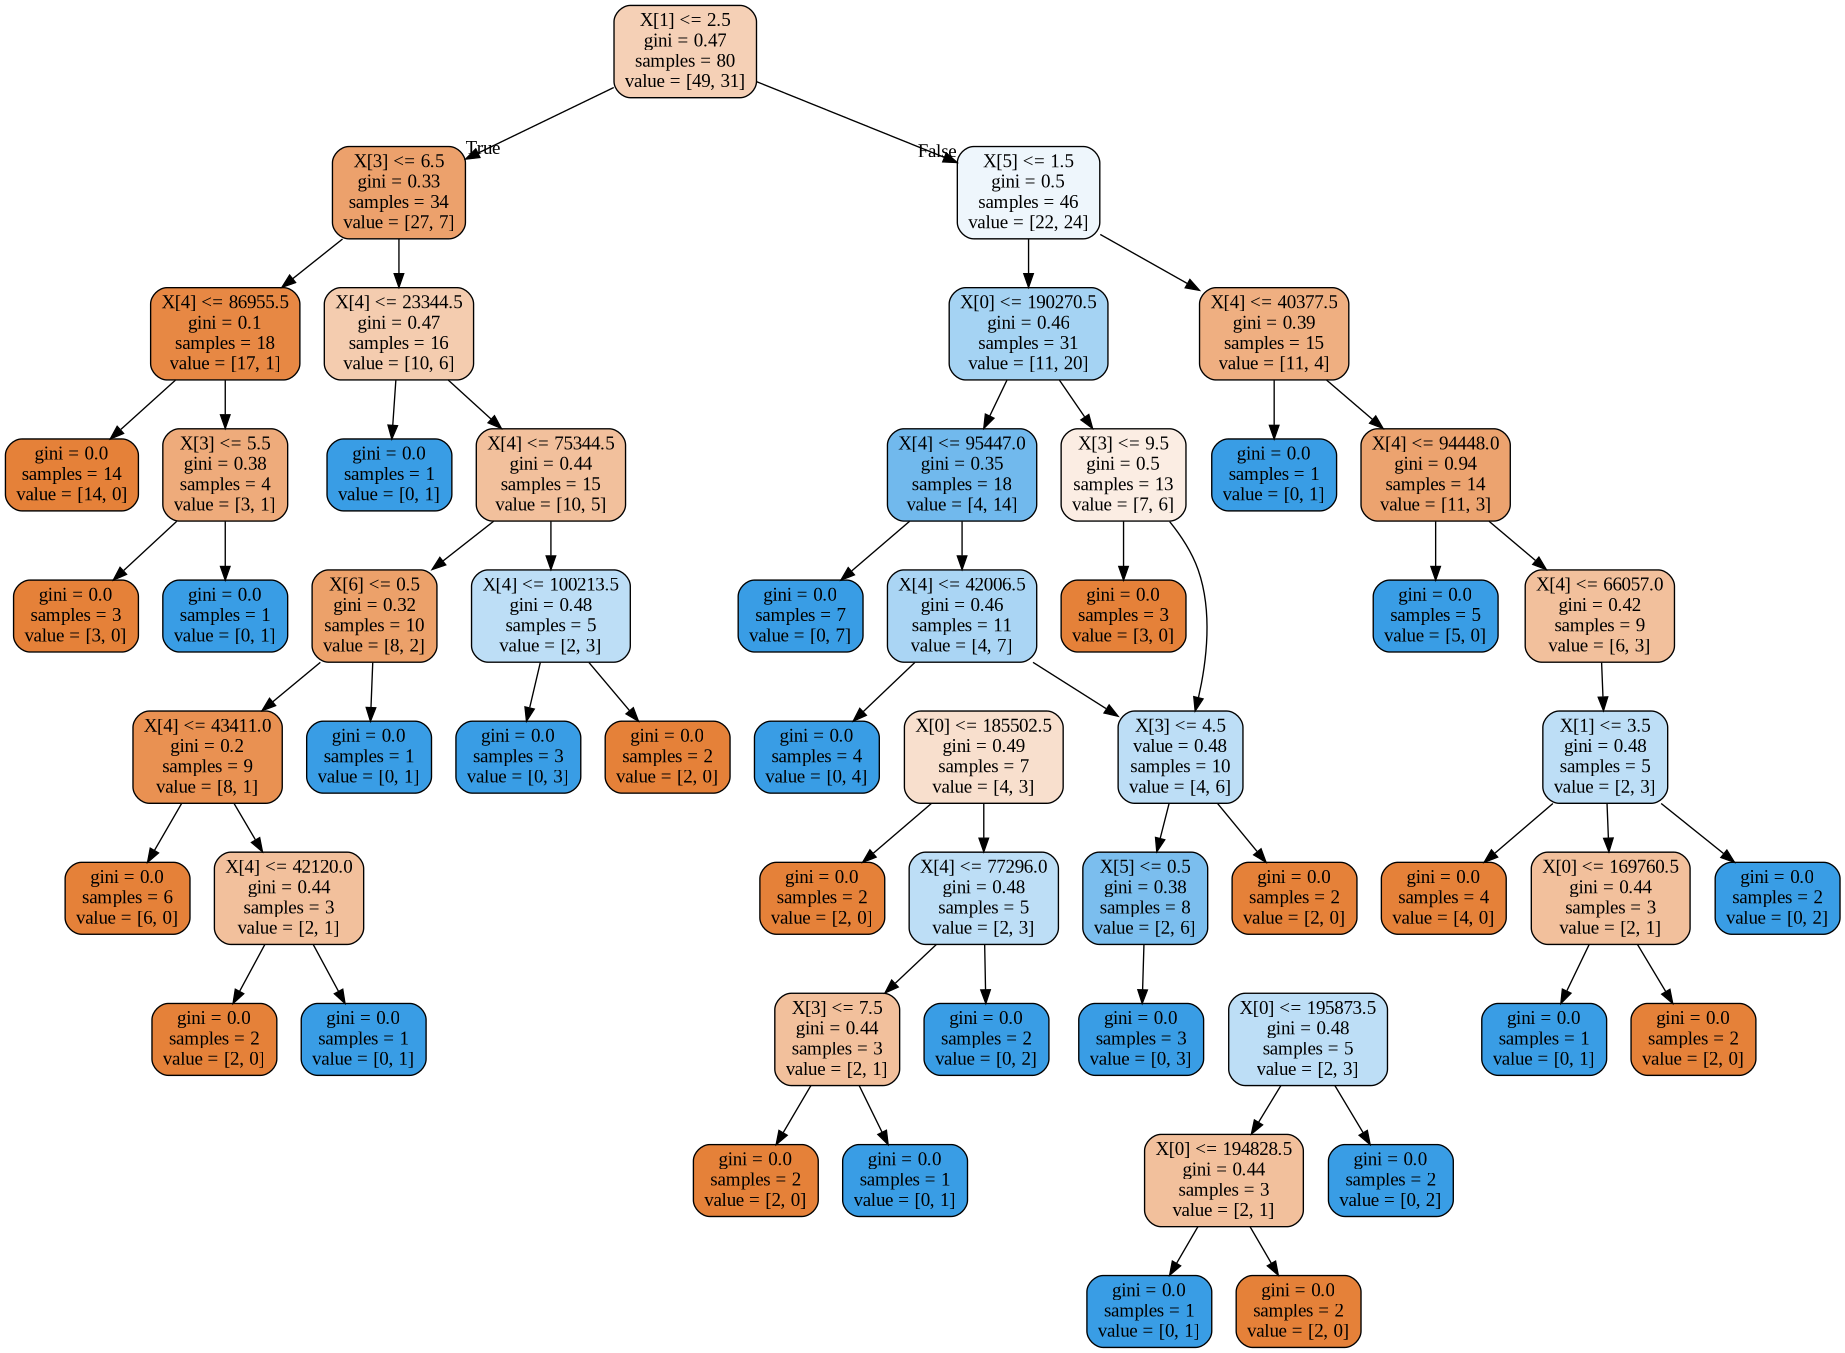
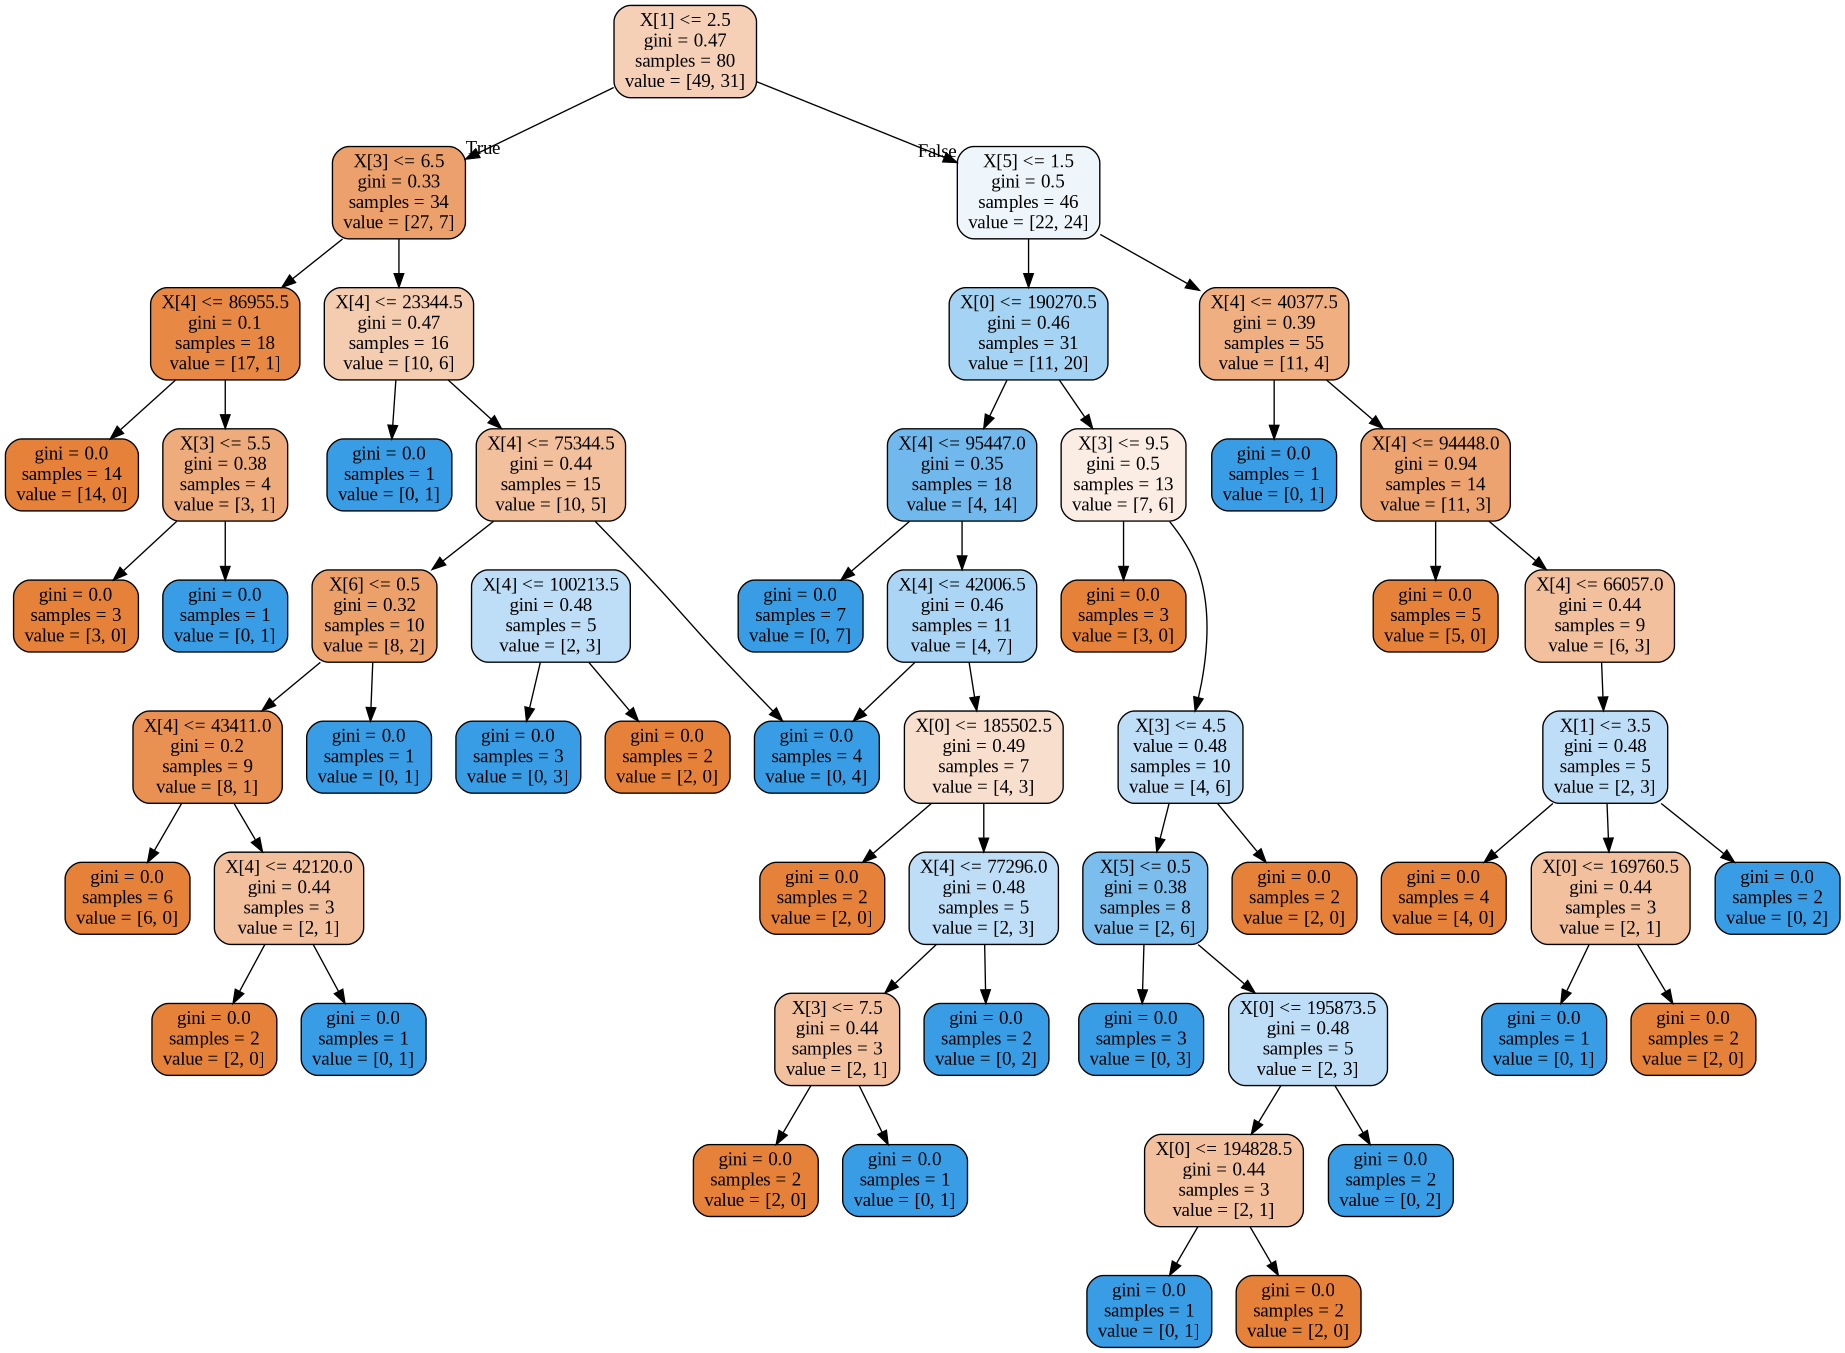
  digraph {
    fontname="Liberation Serif"
    node [color=black fillcolor="#399de5ff" fontname="Liberation Serif" shape=box style="filled, rounded"]
    edge [fontname="Liberation Serif"]
    n1 [fillcolor="#e581395e" label="X[1] <= 2.5\ngini = 0.47\nsamples = 80\nvalue = [49, 31]"]
    n2 [fillcolor="#e58139bd" label="X[3] <= 6.5\ngini = 0.33\nsamples = 34\nvalue = [27, 7]"]
    n3 [fillcolor="#399de515" label="X[5] <= 1.5\ngini = 0.5\nsamples = 46\nvalue = [22, 24]"]
    n4 [fillcolor="#e58139f0" label="X[4] <= 86955.5\ngini = 0.1\nsamples = 18\nvalue = [17, 1]"]
    n5 [fillcolor="#e5813966" label="X[4] <= 23344.5\ngini = 0.47\nsamples = 16\nvalue = [10, 6]"]
    n6 [fillcolor="#399de573" label="X[0] <= 190270.5\ngini = 0.46\nsamples = 31\nvalue = [11, 20]"]
-   n7 [fillcolor="#e58139a2" label="X[4] <= 40377.5\ngini = 0.39\nsamples = 15\nvalue = [11, 4]"]
+   n7 [fillcolor="#e58139a2" label="X[4] <= 40377.5\ngini = 0.39\nsamples = 55\nvalue = [11, 4]"]
    n8 [fillcolor="#e58139ff" label="gini = 0.0\nsamples = 14\nvalue = [14, 0]"]
    n9 [fillcolor="#e58139aa" label="X[3] <= 5.5\ngini = 0.38\nsamples = 4\nvalue = [3, 1]"]
    n10 [label="gini = 0.0\nsamples = 1\nvalue = [0, 1]"]
    n11 [fillcolor="#e581397f" label="X[4] <= 75344.5\ngini = 0.44\nsamples = 15\nvalue = [10, 5]"]
    n12 [label="gini = 0.0\nsamples = 1\nvalue = [0, 1]"]
    n13 [fillcolor="#e58139ff" label="gini = 0.0\nsamples = 3\nvalue = [3, 0]"]
    n14 [fillcolor="#e58139bf" label="X[6] <= 0.5\ngini = 0.32\nsamples = 10\nvalue = [8, 2]"]
    n15 [fillcolor="#399de555" label="X[4] <= 100213.5\ngini = 0.48\nsamples = 5\nvalue = [2, 3]"]
    n16 [fillcolor="#e58139df" label="X[4] <= 43411.0\ngini = 0.2\nsamples = 9\nvalue = [8, 1]"]
    n17 [label="gini = 0.0\nsamples = 1\nvalue = [0, 1]"]
    n18 [label="gini = 0.0\nsamples = 3\nvalue = [0, 3]"]
    n19 [fillcolor="#e58139ff" label="gini = 0.0\nsamples = 2\nvalue = [2, 0]"]
    n20 [fillcolor="#e581397f" label="X[4] <= 42120.0\ngini = 0.44\nsamples = 3\nvalue = [2, 1]"]
    n21 [fillcolor="#e58139ff" label="gini = 0.0\nsamples = 6\nvalue = [6, 0]"]
    n22 [fillcolor="#e58139ff" label="gini = 0.0\nsamples = 2\nvalue = [2, 0]"]
    n23 [label="gini = 0.0\nsamples = 1\nvalue = [0, 1]"]
    n24 [fillcolor="#399de5b6" label="X[4] <= 95447.0\ngini = 0.35\nsamples = 18\nvalue = [4, 14]"]
    n25 [fillcolor="#e5813924" label="X[3] <= 9.5\ngini = 0.5\nsamples = 13\nvalue = [7, 6]"]
    n26 [label="gini = 0.0\nsamples = 1\nvalue = [0, 1]"]
    n27 [fillcolor="#e58139b9" label="X[4] <= 94448.0\ngini = 0.94\nsamples = 14\nvalue = [11, 3]"]
    n28 [fillcolor="#399de56d" label="X[4] <= 42006.5\ngini = 0.46\nsamples = 11\nvalue = [4, 7]"]
    n29 [label="gini = 0.0\nsamples = 7\nvalue = [0, 7]"]
    n30 [fillcolor="#399de555" label="X[3] <= 4.5\nvalue = 0.48\nsamples = 10\nvalue = [4, 6]"]
    n31 [fillcolor="#e58139ff" label="gini = 0.0\nsamples = 3\nvalue = [3, 0]"]
    n32 [label="gini = 0.0\nsamples = 4\nvalue = [0, 4]"]
    n33 [fillcolor="#e5813940" label="X[0] <= 185502.5\ngini = 0.49\nsamples = 7\nvalue = [4, 3]"]
    n34 [fillcolor="#399de555" label="X[4] <= 77296.0\ngini = 0.48\nsamples = 5\nvalue = [2, 3]"]
    n35 [fillcolor="#e58139ff" label="gini = 0.0\nsamples = 2\nvalue = [2, 0]"]
    n36 [fillcolor="#e581397f" label="X[3] <= 7.5\ngini = 0.44\nsamples = 3\nvalue = [2, 1]"]
    n37 [label="gini = 0.0\nsamples = 2\nvalue = [0, 2]"]
    n38 [fillcolor="#e58139ff" label="gini = 0.0\nsamples = 2\nvalue = [2, 0]"]
    n39 [label="gini = 0.0\nsamples = 1\nvalue = [0, 1]"]
    n40 [fillcolor="#e58139ff" label="gini = 0.0\nsamples = 2\nvalue = [2, 0]"]
    n41 [fillcolor="#399de5aa" label="X[5] <= 0.5\ngini = 0.38\nsamples = 8\nvalue = [2, 6]"]
    n42 [label="gini = 0.0\nsamples = 3\nvalue = [0, 3]"]
    n43 [fillcolor="#399de555" label="X[0] <= 195873.5\ngini = 0.48\nsamples = 5\nvalue = [2, 3]"]
    n44 [fillcolor="#e581397f" label="X[0] <= 194828.5\ngini = 0.44\nsamples = 3\nvalue = [2, 1]"]
    n45 [label="gini = 0.0\nsamples = 2\nvalue = [0, 2]"]
    n46 [label="gini = 0.0\nsamples = 1\nvalue = [0, 1]"]
    n47 [fillcolor="#e58139ff" label="gini = 0.0\nsamples = 2\nvalue = [2, 0]"]
-   n48 [fillcolor="#e581397f" label="X[4] <= 66057.0\ngini = 0.42\nsamples = 9\nvalue = [6, 3]"]
-   n49 [label="gini = 0.0\nsamples = 5\nvalue = [5, 0]"]
+   n48 [fillcolor="#e581397f" label="X[4] <= 66057.0\ngini = 0.44\nsamples = 9\nvalue = [6, 3]"]
+   n49 [fillcolor="#e58139ff" label="gini = 0.0\nsamples = 5\nvalue = [5, 0]"]
    n50 [fillcolor="#399de555" label="X[1] <= 3.5\ngini = 0.48\nsamples = 5\nvalue = [2, 3]"]
    n51 [fillcolor="#e58139ff" label="gini = 0.0\nsamples = 4\nvalue = [4, 0]"]
    n52 [fillcolor="#e581397f" label="X[0] <= 169760.5\ngini = 0.44\nsamples = 3\nvalue = [2, 1]"]
    n53 [label="gini = 0.0\nsamples = 2\nvalue = [0, 2]"]
    n54 [label="gini = 0.0\nsamples = 1\nvalue = [0, 1]"]
    n55 [fillcolor="#e58139ff" label="gini = 0.0\nsamples = 2\nvalue = [2, 0]"]
    n1 -> n2 [headlabel=True labelangle=45 labeldistance=2.5]
    n1 -> n3 [headlabel=False labelangle=-45 labeldistance=2.5]
    n2 -> n4
    n2 -> n5
    n3 -> n6
    n3 -> n7
    n4 -> n8
    n4 -> n9
    n5 -> n10
    n5 -> n11
    n6 -> n24
    n6 -> n25
    n7 -> n26
    n7 -> n27
    n9 -> n12
    n9 -> n13
    n11 -> n14
-   n11 -> n15
+   n11 -> n32
    n14 -> n16
    n14 -> n17
    n15 -> n18
    n15 -> n19
    n16 -> n20
    n16 -> n21
    n20 -> n22
    n20 -> n23
    n24 -> n28
    n24 -> n29
    n25 -> n30
    n25 -> n31
    n27 -> n48
    n27 -> n49
    n28 -> n32
-   n28 -> n30
+   n28 -> n33
    n30 -> n40
    n30 -> n41
    n33 -> n34
    n33 -> n35
    n34 -> n36
    n34 -> n37
    n36 -> n38
    n36 -> n39
    n41 -> n42
+   n41 -> n43
    n43 -> n44
    n43 -> n45
    n44 -> n46
    n44 -> n47
    n48 -> n50
    n50 -> n51
    n50 -> n52
    n50 -> n53
    n52 -> n54
    n52 -> n55
  }
